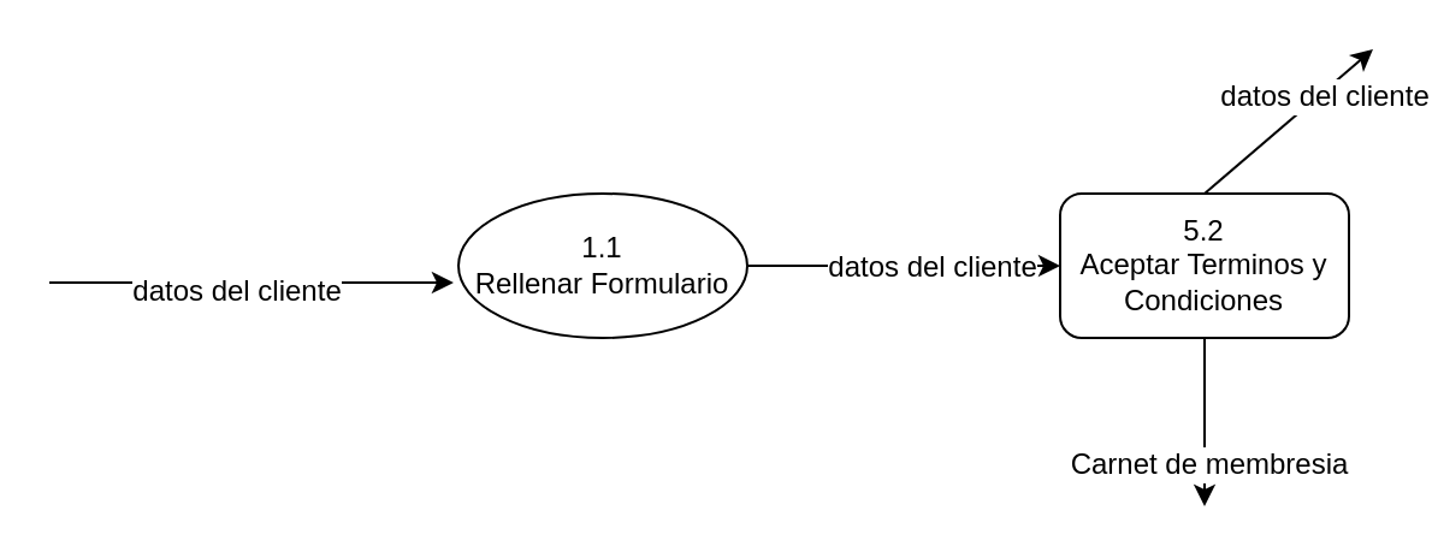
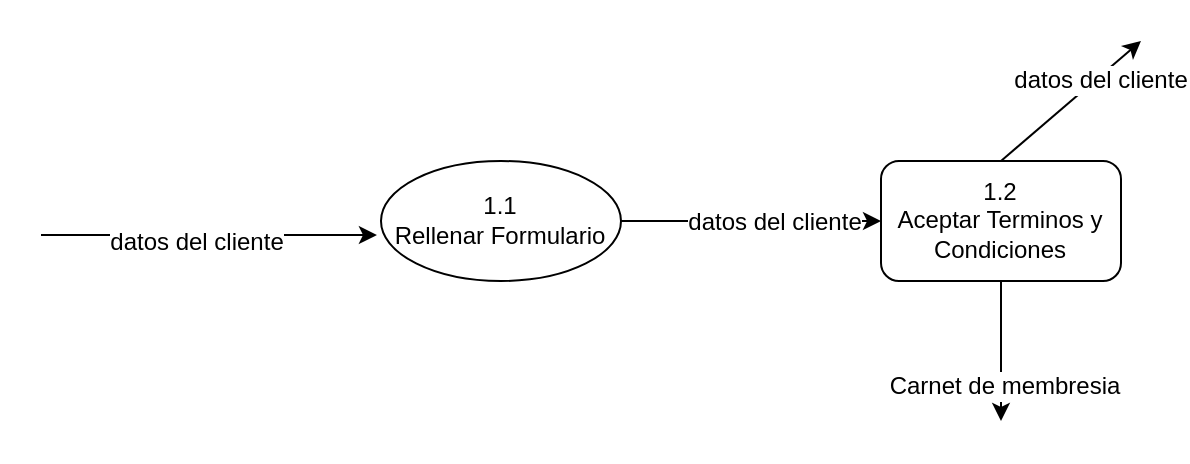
  <mxCell id="0" />
  <mxCell id="1" parent="0" />
  <mxCell id="2" value="1.1&lt;br&gt;Rellenar Formulario" style="ellipse;whiteSpace=wrap;html=1;" parent="1" vertex="1"><mxGeometry x="190" y="80" width="120" height="60" as="geometry" /></mxCell>
  <mxCell id="3" value="" style="endArrow=classic;html=1;entryX=-0.017;entryY=0.617;entryDx=0;entryDy=0;entryPerimeter=0;" parent="1" target="2" edge="1"><mxGeometry width="50" height="50" relative="1" as="geometry"><mxPoint y="117" as="sourcePoint" x="20" /><mxPoint x="140" y="160" as="targetPoint" /></mxGeometry></mxCell>
  <mxCell id="4" value="datos del cliente" style="text;html=1;resizable=0;points=[];align=center;verticalAlign=middle;labelBackgroundColor=#ffffff;" parent="3" vertex="1" connectable="0"><mxGeometry x="-0.487" relative="1" as="geometry"><mxPoint x="35" y="3" as="offset" /></mxGeometry></mxCell>
  <mxCell id="5" value="" style="endArrow=classic;html=1;exitX=1;exitY=0.5;exitDx=0;exitDy=0;" parent="1" source="2" target="7" edge="1"><mxGeometry width="50" height="50" relative="1" as="geometry"><mxPoint x="310" y="180" as="sourcePoint" /><mxPoint x="360" y="110" as="targetPoint" /></mxGeometry></mxCell>
  <mxCell id="6" value="datos del cliente" style="text;html=1;resizable=0;points=[];align=center;verticalAlign=middle;labelBackgroundColor=#ffffff;" parent="5" vertex="1" connectable="0"><mxGeometry x="-0.35" y="-1" relative="1" as="geometry"><mxPoint x="34" y="-1" as="offset" /></mxGeometry></mxCell>
- <mxCell id="7" value="5.2&lt;br&gt;Aceptar Terminos y Condiciones" style="rounded=1;whiteSpace=wrap;html=1;" parent="1" vertex="1"><mxGeometry x="440" y="80" width="120" height="60" as="geometry" /></mxCell>
+ <mxCell id="7" value="1.2&lt;br&gt;Aceptar Terminos y Condiciones" style="rounded=1;whiteSpace=wrap;html=1;" parent="1" vertex="1"><mxGeometry x="440" y="80" width="120" height="60" as="geometry" /></mxCell>
  <mxCell id="8" value="" style="endArrow=classic;html=1;exitX=0.5;exitY=0;exitDx=0;exitDy=0;" parent="1" source="7" edge="1"><mxGeometry width="50" height="50" relative="1" as="geometry"><mxPoint x="480" y="60" as="sourcePoint" /><mxPoint x="570" y="20" as="targetPoint" /></mxGeometry></mxCell>
  <mxCell id="9" value="datos del cliente" style="text;html=1;resizable=0;points=[];align=center;verticalAlign=middle;labelBackgroundColor=#ffffff;" parent="8" vertex="1" connectable="0"><mxGeometry x="0.381" y="-1" relative="1" as="geometry"><mxPoint as="offset" /></mxGeometry></mxCell>
  <mxCell id="10" value="" style="endArrow=classic;html=1;" parent="1" source="7" edge="1"><mxGeometry width="50" height="50" relative="1" as="geometry"><mxPoint x="450" y="230" as="sourcePoint" /><mxPoint x="500" y="210" as="targetPoint" /></mxGeometry></mxCell>
  <mxCell id="11" value="Carnet de membresia" style="text;html=1;resizable=0;points=[];align=center;verticalAlign=middle;labelBackgroundColor=#ffffff;" parent="10" vertex="1" connectable="0"><mxGeometry x="0.486" y="1" relative="1" as="geometry"><mxPoint as="offset" /></mxGeometry></mxCell>
